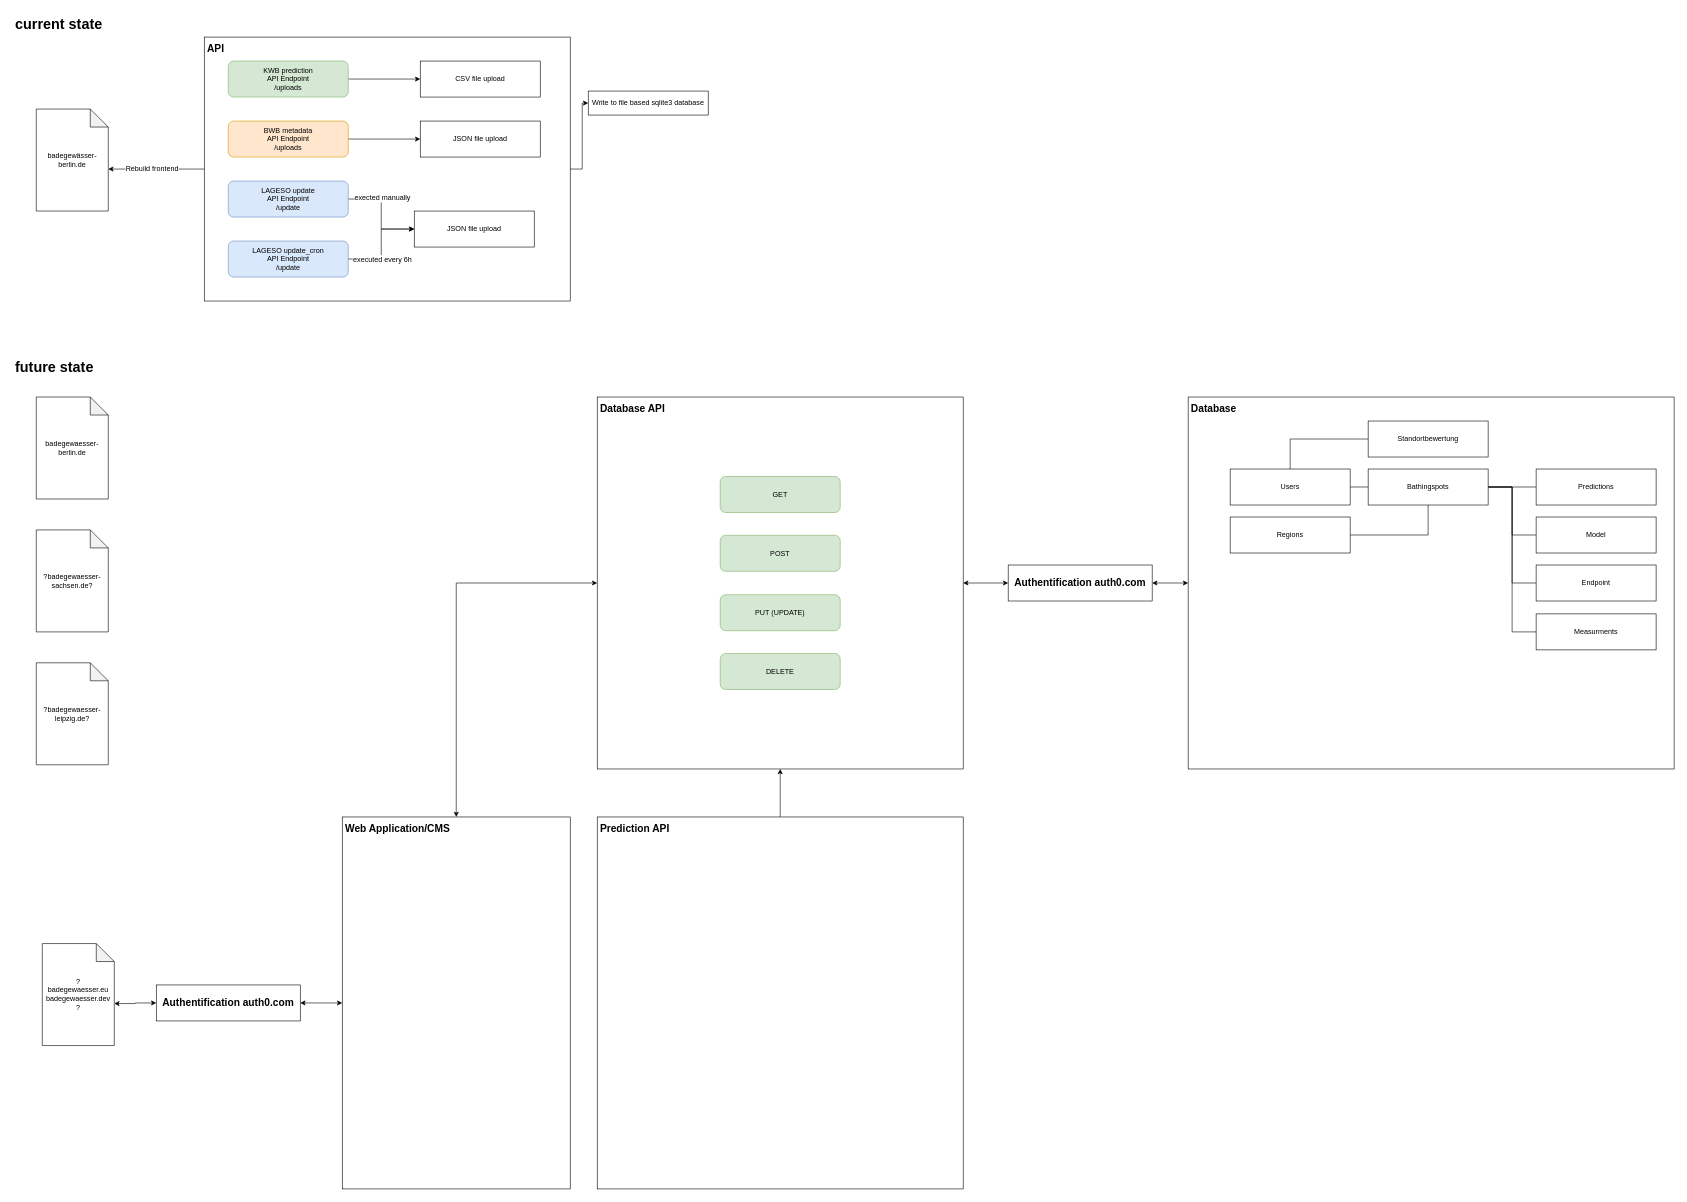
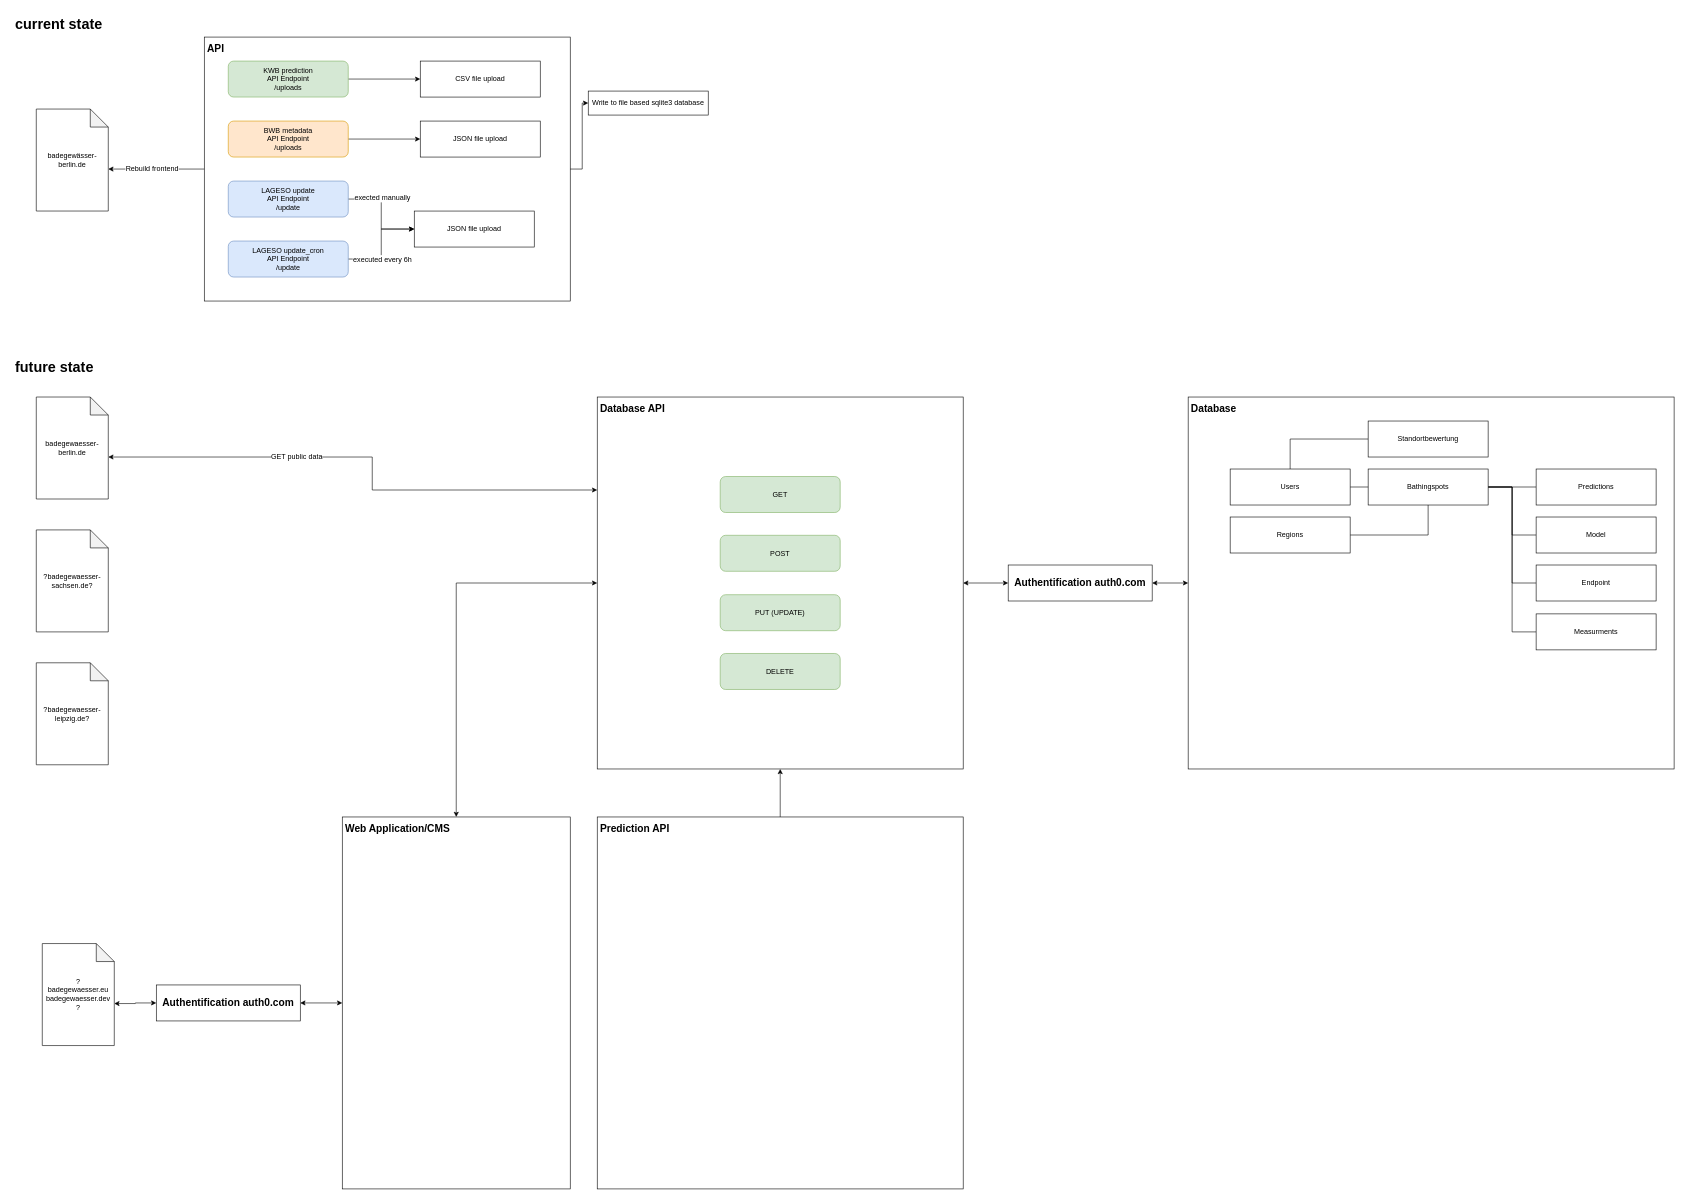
  <mxCell id="0" />
  <mxCell id="1" parent="0" />
  <mxCell id="2" value="" style="edgeStyle=orthogonalEdgeStyle;rounded=0;orthogonalLoop=1;jettySize=auto;html=1;" parent="1" source="3" target="4" edge="1"><mxGeometry relative="1" as="geometry" /></mxCell>
  <mxCell id="3" value="&lt;div style=&quot;text-align: left; font-size: 17px;&quot;&gt;&lt;b style=&quot;font-size: 17px;&quot;&gt;API&lt;/b&gt;&lt;/div&gt;" style="whiteSpace=wrap;html=1;rounded=0;fillColor=none;verticalAlign=top;align=left;spacing=5;fontSize=17;" parent="1" vertex="1"><mxGeometry x="340" y="61" width="610" height="440" as="geometry" /></mxCell>
  <mxCell id="4" value="Write to file based sqlite3 database" style="whiteSpace=wrap;html=1;rounded=0;fillColor=#ffffff;shadow=0;comic=0;" parent="1" vertex="1"><mxGeometry x="980" y="151" width="200" height="40" as="geometry" /></mxCell>
  <mxCell id="5" style="edgeStyle=orthogonalEdgeStyle;rounded=0;orthogonalLoop=1;jettySize=auto;html=1;exitX=0;exitY=0;exitDx=120;exitDy=100;exitPerimeter=0;entryX=0;entryY=0.5;entryDx=0;entryDy=0;strokeColor=#000000;endArrow=none;endFill=0;startArrow=classic;startFill=1;" parent="1" source="7" target="3" edge="1"><mxGeometry relative="1" as="geometry" /></mxCell>
  <mxCell id="6" value="Rebuild frontend" style="text;html=1;resizable=0;points=[];align=center;verticalAlign=middle;labelBackgroundColor=#ffffff;" parent="5" vertex="1" connectable="0"><mxGeometry x="-0.1" y="1" relative="1" as="geometry"><mxPoint as="offset" /></mxGeometry></mxCell>
  <mxCell id="7" value="badegewässer-berlin.de" style="shape=note;whiteSpace=wrap;html=1;backgroundOutline=1;darkOpacity=0.05;" parent="1" vertex="1"><mxGeometry x="60" y="181" width="120" height="170" as="geometry" /></mxCell>
  <mxCell id="8" value="" style="edgeStyle=orthogonalEdgeStyle;rounded=0;orthogonalLoop=1;jettySize=auto;html=1;" parent="1" source="9" target="10" edge="1"><mxGeometry relative="1" as="geometry" /></mxCell>
  <mxCell id="9" value="KWB prediction&lt;br&gt;API Endpoint&lt;br&gt;/uploads&lt;br&gt;" style="rounded=1;whiteSpace=wrap;html=1;fillColor=#d5e8d4;strokeColor=#82b366;" parent="1" vertex="1"><mxGeometry x="380" y="101" width="200" height="60" as="geometry" /></mxCell>
  <mxCell id="10" value="CSV file upload&lt;br&gt;" style="rounded=0;whiteSpace=wrap;html=1;" parent="1" vertex="1"><mxGeometry x="700" y="101" width="200" height="60" as="geometry" /></mxCell>
  <mxCell id="11" value="" style="edgeStyle=orthogonalEdgeStyle;rounded=0;orthogonalLoop=1;jettySize=auto;html=1;" parent="1" source="12" target="13" edge="1"><mxGeometry relative="1" as="geometry" /></mxCell>
  <mxCell id="12" value="BWB metadata&lt;br&gt;API Endpoint&lt;br&gt;/uploads&lt;br&gt;" style="rounded=1;whiteSpace=wrap;html=1;fillColor=#ffe6cc;strokeColor=#d79b00;" parent="1" vertex="1"><mxGeometry x="380" y="201" width="200" height="60" as="geometry" /></mxCell>
  <mxCell id="13" value="JSON file upload&lt;br&gt;" style="rounded=0;whiteSpace=wrap;html=1;" parent="1" vertex="1"><mxGeometry x="700" y="201" width="200" height="60" as="geometry" /></mxCell>
  <mxCell id="14" value="" style="edgeStyle=orthogonalEdgeStyle;rounded=0;orthogonalLoop=1;jettySize=auto;html=1;entryX=0;entryY=0.5;entryDx=0;entryDy=0;" parent="1" source="16" target="20" edge="1"><mxGeometry relative="1" as="geometry"><mxPoint x="660" y="331" as="targetPoint" /></mxGeometry></mxCell>
  <mxCell id="15" value="&lt;span&gt;exected manually&lt;/span&gt;" style="text;html=1;resizable=0;points=[];align=center;verticalAlign=middle;labelBackgroundColor=#ffffff;" parent="14" vertex="1" connectable="0"><mxGeometry x="-0.325" y="3" relative="1" as="geometry"><mxPoint x="2" as="offset" /></mxGeometry></mxCell>
  <mxCell id="16" value="LAGESO update&lt;br&gt;API Endpoint&lt;br&gt;/update&lt;br&gt;" style="rounded=1;whiteSpace=wrap;html=1;fillColor=#dae8fc;strokeColor=#6c8ebf;" parent="1" vertex="1"><mxGeometry x="380" y="301" width="200" height="60" as="geometry" /></mxCell>
  <mxCell id="17" value="" style="edgeStyle=orthogonalEdgeStyle;rounded=0;orthogonalLoop=1;jettySize=auto;html=1;entryX=0;entryY=0.5;entryDx=0;entryDy=0;" parent="1" source="19" target="20" edge="1"><mxGeometry relative="1" as="geometry"><mxPoint x="660" y="431" as="targetPoint" /></mxGeometry></mxCell>
  <mxCell id="18" value="&lt;span&gt;executed every 6h&lt;/span&gt;" style="text;html=1;resizable=0;points=[];align=center;verticalAlign=middle;labelBackgroundColor=#ffffff;" parent="17" vertex="1" connectable="0"><mxGeometry x="-0.475" relative="1" as="geometry"><mxPoint x="14" as="offset" /></mxGeometry></mxCell>
  <mxCell id="19" value="LAGESO update_cron&lt;br&gt;API Endpoint&lt;br&gt;/update&lt;br&gt;" style="rounded=1;whiteSpace=wrap;html=1;fillColor=#dae8fc;strokeColor=#6c8ebf;" parent="1" vertex="1"><mxGeometry x="380" y="401" width="200" height="60" as="geometry" /></mxCell>
  <mxCell id="20" value="JSON file upload&lt;br&gt;" style="rounded=0;whiteSpace=wrap;html=1;" parent="1" vertex="1"><mxGeometry x="690" y="351" width="200" height="60" as="geometry" /></mxCell>
  <mxCell id="21" value="&lt;h1&gt;current state&lt;br&gt;&lt;/h1&gt;" style="text;html=1;strokeColor=none;fillColor=none;spacing=5;spacingTop=-20;whiteSpace=wrap;overflow=hidden;rounded=0;shadow=0;comic=0;" vertex="1" parent="1"><mxGeometry y="20" width="190" height="120" as="geometry" x="20" /></mxCell>
  <mxCell id="22" value="&lt;h1&gt;future state&lt;br&gt;&lt;/h1&gt;" style="text;html=1;strokeColor=none;fillColor=none;spacing=5;spacingTop=-20;whiteSpace=wrap;overflow=hidden;rounded=0;shadow=0;comic=0;" vertex="1" parent="1"><mxGeometry y="591" width="190" height="120" as="geometry" x="20" /></mxCell>
+ <mxCell id="23" style="edgeStyle=orthogonalEdgeStyle;rounded=0;orthogonalLoop=1;jettySize=auto;html=1;exitX=0;exitY=0;exitDx=120;exitDy=100;exitPerimeter=0;entryX=0;entryY=0.25;entryDx=0;entryDy=0;startArrow=classic;startFill=1;endArrow=classic;endFill=1;fontSize=17;" edge="1" parent="1" source="25" target="29"><mxGeometry relative="1" as="geometry"><Array as="points"><mxPoint x="620" y="761" /><mxPoint x="620" y="816" /></Array></mxGeometry></mxCell>
+ <mxCell id="24" value="&lt;font style=&quot;font-size: 12px&quot;&gt;GET public data&lt;/font&gt;" style="text;html=1;resizable=0;points=[];align=center;verticalAlign=middle;labelBackgroundColor=#ffffff;fontSize=17;" vertex="1" connectable="0" parent="23"><mxGeometry x="-0.281" y="-2" relative="1" as="geometry"><mxPoint y="-5" as="offset" /></mxGeometry></mxCell>
  <mxCell id="25" value="badegewaesser-berlin.de" style="shape=note;whiteSpace=wrap;html=1;backgroundOutline=1;darkOpacity=0.05;" vertex="1" parent="1"><mxGeometry x="60" y="661" width="120" height="170" as="geometry" /></mxCell>
  <mxCell id="26" value="?badegewaesser-sachsen.de?" style="shape=note;whiteSpace=wrap;html=1;backgroundOutline=1;darkOpacity=0.05;" vertex="1" parent="1"><mxGeometry x="60" y="882.5" width="120" height="170" as="geometry" /></mxCell>
  <mxCell id="27" value="?badegewaesser-leipzig.de?" style="shape=note;whiteSpace=wrap;html=1;backgroundOutline=1;darkOpacity=0.05;" vertex="1" parent="1"><mxGeometry x="60" y="1104" width="120" height="170" as="geometry" /></mxCell>
  <mxCell id="28" style="edgeStyle=orthogonalEdgeStyle;rounded=0;orthogonalLoop=1;jettySize=auto;html=1;exitX=1;exitY=0.5;exitDx=0;exitDy=0;entryX=0;entryY=0.5;entryDx=0;entryDy=0;startArrow=classic;startFill=1;endArrow=classic;endFill=1;fontSize=17;" edge="1" parent="1" source="29" target="53"><mxGeometry relative="1" as="geometry" /></mxCell>
  <mxCell id="29" value="&lt;div style=&quot;text-align: left ; font-size: 17px&quot;&gt;&lt;b style=&quot;font-size: 17px&quot;&gt;Database API&lt;/b&gt;&lt;/div&gt;" style="whiteSpace=wrap;html=1;rounded=0;fillColor=none;verticalAlign=top;align=left;spacing=5;fontSize=17;" vertex="1" parent="1"><mxGeometry x="995" y="661" width="610" height="620" as="geometry" /></mxCell>
  <mxCell id="30" value="&lt;div style=&quot;text-align: left ; font-size: 17px&quot;&gt;&lt;b style=&quot;font-size: 17px&quot;&gt;Database&lt;/b&gt;&lt;/div&gt;" style="whiteSpace=wrap;html=1;rounded=0;fillColor=none;verticalAlign=top;align=left;spacing=5;fontSize=17;" vertex="1" parent="1"><mxGeometry x="1980" y="661" width="810" height="620" as="geometry" /></mxCell>
  <mxCell id="31" value="" style="edgeStyle=orthogonalEdgeStyle;rounded=0;orthogonalLoop=1;jettySize=auto;html=1;startFill=0;endArrow=none;endFill=0;fontSize=17;" edge="1" parent="1" source="35" target="36"><mxGeometry relative="1" as="geometry" /></mxCell>
  <mxCell id="32" style="edgeStyle=orthogonalEdgeStyle;rounded=0;orthogonalLoop=1;jettySize=auto;html=1;exitX=1;exitY=0.5;exitDx=0;exitDy=0;entryX=0;entryY=0.5;entryDx=0;entryDy=0;startFill=0;endArrow=none;endFill=0;fontSize=17;" edge="1" parent="1" source="35" target="42"><mxGeometry relative="1" as="geometry" /></mxCell>
  <mxCell id="33" style="edgeStyle=orthogonalEdgeStyle;rounded=0;orthogonalLoop=1;jettySize=auto;html=1;exitX=1;exitY=0.5;exitDx=0;exitDy=0;entryX=0;entryY=0.5;entryDx=0;entryDy=0;startFill=0;endArrow=none;endFill=0;fontSize=17;" edge="1" parent="1" source="35" target="44"><mxGeometry relative="1" as="geometry" /></mxCell>
  <mxCell id="34" style="edgeStyle=orthogonalEdgeStyle;rounded=0;orthogonalLoop=1;jettySize=auto;html=1;exitX=1;exitY=0.5;exitDx=0;exitDy=0;entryX=0;entryY=0.5;entryDx=0;entryDy=0;startFill=0;endArrow=none;endFill=0;fontSize=17;" edge="1" parent="1" source="35" target="43"><mxGeometry relative="1" as="geometry" /></mxCell>
  <mxCell id="35" value="Bathingspots&lt;br&gt;" style="rounded=0;whiteSpace=wrap;html=1;" vertex="1" parent="1"><mxGeometry x="2280" y="781" width="200" height="60" as="geometry" /></mxCell>
  <mxCell id="36" value="Predictions&lt;br&gt;" style="rounded=0;whiteSpace=wrap;html=1;" vertex="1" parent="1"><mxGeometry x="2560" y="781" width="200" height="60" as="geometry" /></mxCell>
  <mxCell id="37" style="edgeStyle=orthogonalEdgeStyle;rounded=0;orthogonalLoop=1;jettySize=auto;html=1;exitX=1;exitY=0.5;exitDx=0;exitDy=0;entryX=0;entryY=0.5;entryDx=0;entryDy=0;startArrow=none;startFill=0;endArrow=none;endFill=0;strokeColor=#000000;fontSize=17;" edge="1" parent="1" source="39" target="35"><mxGeometry relative="1" as="geometry" /></mxCell>
  <mxCell id="38" style="edgeStyle=orthogonalEdgeStyle;rounded=0;orthogonalLoop=1;jettySize=auto;html=1;exitX=0.5;exitY=0;exitDx=0;exitDy=0;entryX=0;entryY=0.5;entryDx=0;entryDy=0;startArrow=none;startFill=0;endArrow=none;endFill=0;fontSize=17;" edge="1" parent="1" source="39" target="56"><mxGeometry relative="1" as="geometry" /></mxCell>
  <mxCell id="39" value="Users&lt;br&gt;" style="rounded=0;whiteSpace=wrap;html=1;" vertex="1" parent="1"><mxGeometry x="2050" y="781" width="200" height="60" as="geometry" /></mxCell>
  <mxCell id="40" style="edgeStyle=orthogonalEdgeStyle;rounded=0;orthogonalLoop=1;jettySize=auto;html=1;exitX=1;exitY=0.5;exitDx=0;exitDy=0;entryX=0.5;entryY=1;entryDx=0;entryDy=0;startFill=0;endArrow=none;endFill=0;fontSize=17;" edge="1" parent="1" source="41" target="35"><mxGeometry relative="1" as="geometry" /></mxCell>
  <mxCell id="41" value="Regions&lt;br&gt;" style="rounded=0;whiteSpace=wrap;html=1;" vertex="1" parent="1"><mxGeometry x="2050" y="861" width="200" height="60" as="geometry" /></mxCell>
  <mxCell id="42" value="Model&lt;br&gt;" style="rounded=0;whiteSpace=wrap;html=1;" vertex="1" parent="1"><mxGeometry x="2560" y="861" width="200" height="60" as="geometry" /></mxCell>
  <mxCell id="43" value="Measurments&lt;br&gt;" style="rounded=0;whiteSpace=wrap;html=1;" vertex="1" parent="1"><mxGeometry x="2560" y="1022.5" width="200" height="60" as="geometry" /></mxCell>
  <mxCell id="44" value="Endpoint&lt;br&gt;" style="rounded=0;whiteSpace=wrap;html=1;" vertex="1" parent="1"><mxGeometry x="2560" y="941" width="200" height="60" as="geometry" /></mxCell>
  <mxCell id="45" value="" style="group" vertex="1" connectable="0" parent="1"><mxGeometry x="1200" y="793.5" width="200" height="355" as="geometry" /></mxCell>
  <mxCell id="46" value="GET&lt;br&gt;" style="rounded=1;whiteSpace=wrap;html=1;fillColor=#d5e8d4;strokeColor=#82b366;" vertex="1" parent="45"><mxGeometry width="200" height="60" as="geometry" /></mxCell>
  <mxCell id="47" value="POST&lt;br&gt;" style="rounded=1;whiteSpace=wrap;html=1;fillColor=#d5e8d4;strokeColor=#82b366;" vertex="1" parent="45"><mxGeometry y="98" width="200" height="60" as="geometry" /></mxCell>
  <mxCell id="48" value="PUT (UPDATE)&lt;br&gt;" style="rounded=1;whiteSpace=wrap;html=1;fillColor=#d5e8d4;strokeColor=#82b366;" vertex="1" parent="45"><mxGeometry y="197" width="200" height="60" as="geometry" /></mxCell>
  <mxCell id="49" value="DELETE&lt;br&gt;" style="rounded=1;whiteSpace=wrap;html=1;fillColor=#d5e8d4;strokeColor=#82b366;" vertex="1" parent="45"><mxGeometry y="295" width="200" height="60" as="geometry" /></mxCell>
  <mxCell id="50" style="edgeStyle=orthogonalEdgeStyle;rounded=0;orthogonalLoop=1;jettySize=auto;html=1;exitX=0.5;exitY=0;exitDx=0;exitDy=0;entryX=0.5;entryY=1;entryDx=0;entryDy=0;startArrow=none;startFill=0;endArrow=classic;endFill=1;fontSize=17;" edge="1" parent="1" source="51" target="29"><mxGeometry relative="1" as="geometry" /></mxCell>
  <mxCell id="51" value="&lt;div style=&quot;text-align: left ; font-size: 17px&quot;&gt;&lt;b style=&quot;font-size: 17px&quot;&gt;Prediction API&lt;/b&gt;&lt;/div&gt;" style="whiteSpace=wrap;html=1;rounded=0;fillColor=none;verticalAlign=top;align=left;spacing=5;fontSize=17;" vertex="1" parent="1"><mxGeometry x="995" y="1361" width="610" height="620" as="geometry" /></mxCell>
  <mxCell id="52" style="edgeStyle=orthogonalEdgeStyle;rounded=0;orthogonalLoop=1;jettySize=auto;html=1;exitX=1;exitY=0.5;exitDx=0;exitDy=0;entryX=0;entryY=0.5;entryDx=0;entryDy=0;startArrow=classic;startFill=1;endArrow=classic;endFill=1;fontSize=17;" edge="1" parent="1" source="53" target="30"><mxGeometry relative="1" as="geometry" /></mxCell>
  <mxCell id="53" value="&lt;div style=&quot;text-align: left ; font-size: 17px&quot;&gt;&lt;b style=&quot;font-size: 17px&quot;&gt;Authentification auth0.com&lt;/b&gt;&lt;/div&gt;" style="whiteSpace=wrap;html=1;rounded=0;fillColor=none;verticalAlign=middle;align=center;spacing=5;fontSize=17;" vertex="1" parent="1"><mxGeometry x="1680" y="941" width="240" height="60" as="geometry" /></mxCell>
  <mxCell id="54" style="edgeStyle=orthogonalEdgeStyle;rounded=0;orthogonalLoop=1;jettySize=auto;html=1;exitX=0.5;exitY=0;exitDx=0;exitDy=0;entryX=0;entryY=0.5;entryDx=0;entryDy=0;startArrow=classic;startFill=1;endArrow=classic;endFill=1;fontSize=17;" edge="1" parent="1" source="55" target="29"><mxGeometry relative="1" as="geometry" /></mxCell>
  <mxCell id="55" value="&lt;div style=&quot;text-align: left ; font-size: 17px&quot;&gt;&lt;b style=&quot;font-size: 17px&quot;&gt;Web Application/CMS&lt;/b&gt;&lt;/div&gt;" style="whiteSpace=wrap;html=1;rounded=0;fillColor=none;verticalAlign=top;align=left;spacing=5;fontSize=17;" vertex="1" parent="1"><mxGeometry x="570" y="1361" width="380" height="620" as="geometry" /></mxCell>
  <mxCell id="56" value="Standortbewertung&lt;br&gt;" style="rounded=0;whiteSpace=wrap;html=1;" vertex="1" parent="1"><mxGeometry x="2280" y="701" width="200" height="60" as="geometry" /></mxCell>
  <mxCell id="57" style="edgeStyle=orthogonalEdgeStyle;rounded=0;orthogonalLoop=1;jettySize=auto;html=1;exitX=0;exitY=0;exitDx=120.0;exitDy=100;exitPerimeter=0;entryX=0;entryY=0.5;entryDx=0;entryDy=0;startArrow=classic;startFill=1;endArrow=classic;endFill=1;fontSize=17;" edge="1" parent="1" source="58" target="60"><mxGeometry relative="1" as="geometry" /></mxCell>
  <mxCell id="58" value="?&lt;br&gt;badegewaesser.eu&lt;br&gt;badegewaesser.dev&lt;br&gt;?&lt;br&gt;" style="shape=note;whiteSpace=wrap;html=1;backgroundOutline=1;darkOpacity=0.05;" vertex="1" parent="1"><mxGeometry x="70" y="1572" width="120" height="170" as="geometry" /></mxCell>
  <mxCell id="59" style="edgeStyle=orthogonalEdgeStyle;rounded=0;orthogonalLoop=1;jettySize=auto;html=1;exitX=1;exitY=0.5;exitDx=0;exitDy=0;entryX=0;entryY=0.5;entryDx=0;entryDy=0;startArrow=classic;startFill=1;endArrow=classic;endFill=1;fontSize=17;" edge="1" parent="1" source="60" target="55"><mxGeometry relative="1" as="geometry" /></mxCell>
  <mxCell id="60" value="&lt;div style=&quot;text-align: left ; font-size: 17px&quot;&gt;&lt;b style=&quot;font-size: 17px&quot;&gt;Authentification auth0.com&lt;/b&gt;&lt;/div&gt;" style="whiteSpace=wrap;html=1;rounded=0;fillColor=none;verticalAlign=middle;align=center;spacing=5;fontSize=17;" vertex="1" parent="1"><mxGeometry x="260" y="1641" width="240" height="60" as="geometry" /></mxCell>
